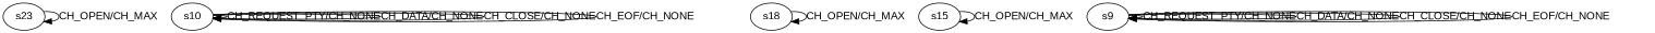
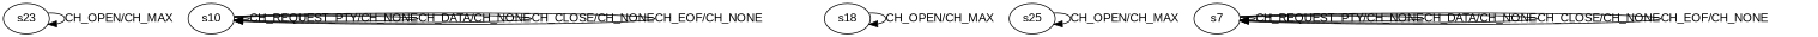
  digraph {
    fontname="Liberation Sans"
    node [fontname="Liberation Sans"]
    edge [fontname="Liberation Sans"]
    n1 [label=s23]
    n2 [label=s10]
    n3 [label=s18]
-   n4 [label=s15]
-   n5 [label=s9]
+   n4 [label=s25]
+   n5 [label=s7]
    n1 -> n1 [label="CH_OPEN/CH_MAX"]
    n2 -> n2 [label="CH_REQUEST_PTY/CH_NONE"]
    n2 -> n2 [label="CH_DATA/CH_NONE"]
    n2 -> n2 [label="CH_CLOSE/CH_NONE"]
    n2 -> n2 [label="CH_EOF/CH_NONE"]
    n3 -> n3 [label="CH_OPEN/CH_MAX"]
    n4 -> n4 [label="CH_OPEN/CH_MAX"]
    n5 -> n5 [label="CH_REQUEST_PTY/CH_NONE"]
    n5 -> n5 [label="CH_DATA/CH_NONE"]
    n5 -> n5 [label="CH_CLOSE/CH_NONE"]
    n5 -> n5 [label="CH_EOF/CH_NONE"]
  }
